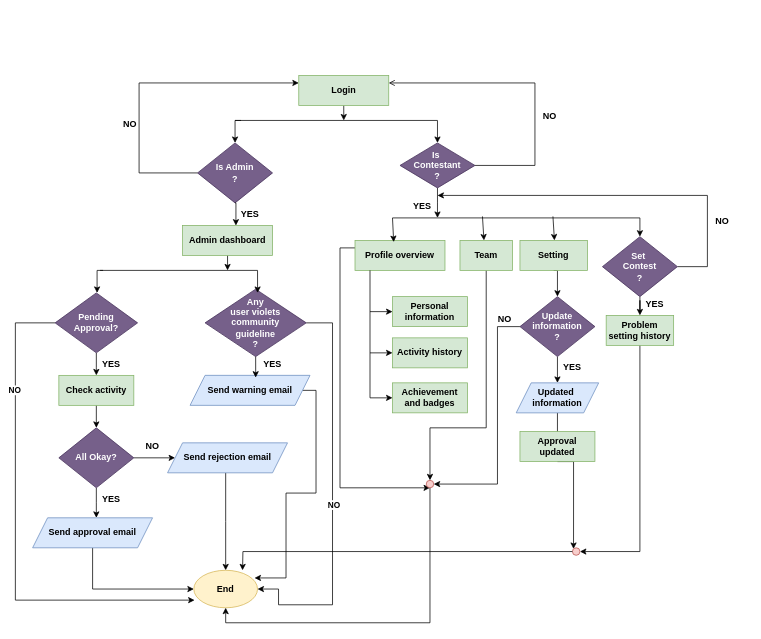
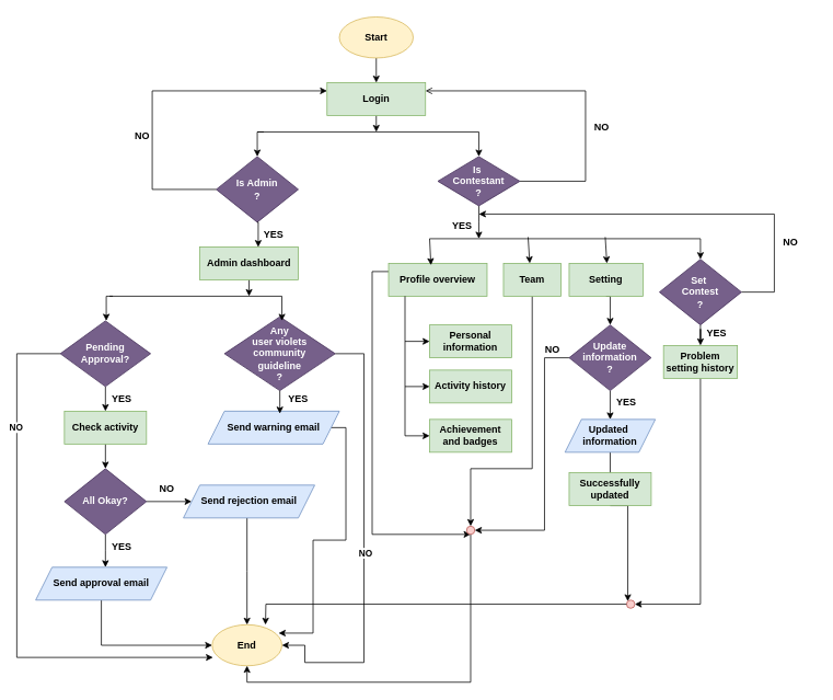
  <mxCell id="0" />
  <mxCell id="1" parent="0" />
+ <mxCell id="2" style="edgeStyle=orthogonalEdgeStyle;rounded=0;orthogonalLoop=1;jettySize=auto;html=1;exitX=0.5;exitY=1;exitDx=0;exitDy=0;entryX=0.5;entryY=0;entryDx=0;entryDy=0;" parent="1" source="3" target="5" edge="1"><mxGeometry relative="1" as="geometry" /></mxCell>
+ <mxCell id="3" value="&lt;b&gt;Start&lt;/b&gt;" style="ellipse;whiteSpace=wrap;html=1;fillColor=#fff2cc;strokeColor=#d6b656;" parent="1" vertex="1"><mxGeometry x="413" y="20" width="90" height="50" as="geometry" /></mxCell>
  <mxCell id="4" style="edgeStyle=orthogonalEdgeStyle;rounded=0;orthogonalLoop=1;jettySize=auto;html=1;exitX=0.5;exitY=1;exitDx=0;exitDy=0;" parent="1" source="5" edge="1"><mxGeometry relative="1" as="geometry"><mxPoint x="458" y="160" as="targetPoint" /></mxGeometry></mxCell>
  <mxCell id="5" value="&lt;b&gt;Login&lt;/b&gt;" style="rounded=0;whiteSpace=wrap;html=1;fillColor=#d5e8d4;strokeColor=#82b366;" parent="1" vertex="1"><mxGeometry x="398" y="100" width="120" height="40" as="geometry" /></mxCell>
  <mxCell id="6" value="" style="endArrow=none;html=1;rounded=0;" parent="1" edge="1"><mxGeometry width="50" height="50" relative="1" as="geometry"><mxPoint x="313" y="160" as="sourcePoint" /><mxPoint x="583" y="160" as="targetPoint" /></mxGeometry></mxCell>
  <mxCell id="7" value="&lt;div&gt;&lt;b style=&quot;background-color: initial;&quot;&gt;Is Admin&lt;/b&gt;&lt;br&gt;&lt;/div&gt;&lt;div&gt;&lt;b&gt;?&lt;/b&gt;&lt;/div&gt;" style="rhombus;whiteSpace=wrap;html=1;fillColor=#76608a;strokeColor=#432D57;fontColor=#ffffff;" parent="1" vertex="1"><mxGeometry x="263" y="190" width="100" height="80" as="geometry" /></mxCell>
  <mxCell id="8" style="edgeStyle=orthogonalEdgeStyle;rounded=0;orthogonalLoop=1;jettySize=auto;html=1;exitX=0.5;exitY=1;exitDx=0;exitDy=0;entryX=0.5;entryY=0;entryDx=0;entryDy=0;" parent="1" edge="1"><mxGeometry relative="1" as="geometry"><mxPoint x="321" y="160" as="sourcePoint" /><mxPoint x="313" y="190" as="targetPoint" /></mxGeometry></mxCell>
  <mxCell id="9" style="edgeStyle=orthogonalEdgeStyle;rounded=0;orthogonalLoop=1;jettySize=auto;html=1;exitX=0.5;exitY=1;exitDx=0;exitDy=0;" parent="1" source="11" edge="1"><mxGeometry relative="1" as="geometry"><mxPoint x="583" y="290" as="targetPoint" /></mxGeometry></mxCell>
  <mxCell id="10" style="edgeStyle=orthogonalEdgeStyle;rounded=0;orthogonalLoop=1;jettySize=auto;html=1;exitX=1;exitY=0.5;exitDx=0;exitDy=0;entryX=1;entryY=0.25;entryDx=0;entryDy=0;endArrow=open;" parent="1" source="11" target="5" edge="1"><mxGeometry relative="1" as="geometry"><Array as="points"><mxPoint x="713" y="220" /><mxPoint x="713" y="110" /></Array></mxGeometry></mxCell>
  <mxCell id="11" value="&lt;b&gt;Is&amp;nbsp;&lt;/b&gt;&lt;div&gt;&lt;b&gt;Contestant&lt;/b&gt;&lt;/div&gt;&lt;div&gt;&lt;b&gt;?&lt;/b&gt;&lt;/div&gt;" style="rhombus;whiteSpace=wrap;html=1;fillColor=#76608a;strokeColor=#432D57;fontColor=#ffffff;" parent="1" vertex="1"><mxGeometry x="533" y="190" width="100" height="60" as="geometry" /></mxCell>
  <mxCell id="12" value="" style="endArrow=classic;html=1;rounded=0;entryX=0.5;entryY=0;entryDx=0;entryDy=0;" parent="1" target="11" edge="1"><mxGeometry width="50" height="50" relative="1" as="geometry"><mxPoint x="583" y="160" as="sourcePoint" /><mxPoint x="633" y="110" as="targetPoint" /></mxGeometry></mxCell>
  <mxCell id="13" style="edgeStyle=orthogonalEdgeStyle;rounded=0;orthogonalLoop=1;jettySize=auto;html=1;" parent="1" source="14" edge="1"><mxGeometry relative="1" as="geometry"><mxPoint x="303" y="360" as="targetPoint" /></mxGeometry></mxCell>
  <mxCell id="14" value="&lt;b&gt;Admin dashboard&lt;/b&gt;" style="rounded=0;whiteSpace=wrap;html=1;fillColor=#d5e8d4;strokeColor=#82b366;" parent="1" vertex="1"><mxGeometry x="243" y="300" width="120" height="40" as="geometry" /></mxCell>
  <mxCell id="15" style="edgeStyle=orthogonalEdgeStyle;rounded=0;orthogonalLoop=1;jettySize=auto;html=1;exitX=0.5;exitY=1;exitDx=0;exitDy=0;entryX=0.593;entryY=0.005;entryDx=0;entryDy=0;entryPerimeter=0;" parent="1" source="7" target="14" edge="1"><mxGeometry relative="1" as="geometry" /></mxCell>
  <mxCell id="16" value="" style="endArrow=none;html=1;rounded=0;" parent="1" edge="1"><mxGeometry width="50" height="50" relative="1" as="geometry"><mxPoint x="133" y="360" as="sourcePoint" /><mxPoint x="343" y="360" as="targetPoint" /></mxGeometry></mxCell>
  <mxCell id="17" style="edgeStyle=orthogonalEdgeStyle;rounded=0;orthogonalLoop=1;jettySize=auto;html=1;entryX=0.5;entryY=0;entryDx=0;entryDy=0;" parent="1" source="20" edge="1"><mxGeometry relative="1" as="geometry"><mxPoint x="128" y="500" as="targetPoint" /></mxGeometry></mxCell>
  <mxCell id="18" style="edgeStyle=orthogonalEdgeStyle;rounded=0;orthogonalLoop=1;jettySize=auto;html=1;entryX=0.012;entryY=0.796;entryDx=0;entryDy=0;entryPerimeter=0;" edge="1" parent="1" source="20" target="34"><mxGeometry relative="1" as="geometry"><mxPoint x="11.8" y="819" as="targetPoint" /><Array as="points"><mxPoint x="20" y="430" /><mxPoint x="20" y="800" /></Array></mxGeometry></mxCell>
  <mxCell id="19" value="&lt;b&gt;NO&lt;/b&gt;" style="edgeLabel;html=1;align=center;verticalAlign=middle;resizable=0;points=[];" vertex="1" connectable="0" parent="18"><mxGeometry x="-0.571" y="-2" relative="1" as="geometry"><mxPoint as="offset" /></mxGeometry></mxCell>
  <mxCell id="20" value="&lt;div&gt;&lt;b&gt;Pending Approval?&lt;/b&gt;&lt;/div&gt;" style="rhombus;whiteSpace=wrap;html=1;fillColor=#76608a;strokeColor=#432D57;fontColor=#ffffff;" parent="1" vertex="1"><mxGeometry x="73" y="390" width="110" height="80" as="geometry" /></mxCell>
  <mxCell id="21" style="edgeStyle=orthogonalEdgeStyle;rounded=0;orthogonalLoop=1;jettySize=auto;html=1;exitX=0.5;exitY=1;exitDx=0;exitDy=0;entryX=0.5;entryY=0;entryDx=0;entryDy=0;" parent="1" edge="1"><mxGeometry relative="1" as="geometry"><mxPoint x="137" y="360" as="sourcePoint" /><mxPoint x="129" y="390" as="targetPoint" /></mxGeometry></mxCell>
  <mxCell id="22" style="edgeStyle=orthogonalEdgeStyle;rounded=0;orthogonalLoop=1;jettySize=auto;html=1;exitX=0.5;exitY=1;exitDx=0;exitDy=0;entryX=0.5;entryY=0;entryDx=0;entryDy=0;" parent="1" source="23" target="26" edge="1"><mxGeometry relative="1" as="geometry" /></mxCell>
  <mxCell id="23" value="&lt;b&gt;Check activity&lt;/b&gt;" style="rounded=0;whiteSpace=wrap;html=1;fillColor=#d5e8d4;strokeColor=#82b366;" parent="1" vertex="1"><mxGeometry x="78" y="500" width="100" height="40" as="geometry" /></mxCell>
  <mxCell id="24" style="edgeStyle=orthogonalEdgeStyle;rounded=0;orthogonalLoop=1;jettySize=auto;html=1;entryX=0.5;entryY=0;entryDx=0;entryDy=0;" parent="1" source="26" edge="1"><mxGeometry relative="1" as="geometry"><mxPoint x="128" y="690" as="targetPoint" /></mxGeometry></mxCell>
  <mxCell id="25" style="edgeStyle=orthogonalEdgeStyle;rounded=0;orthogonalLoop=1;jettySize=auto;html=1;exitX=1;exitY=0.5;exitDx=0;exitDy=0;entryX=0;entryY=0.5;entryDx=0;entryDy=0;" parent="1" source="26" target="33" edge="1"><mxGeometry relative="1" as="geometry" /></mxCell>
  <mxCell id="26" value="&lt;b&gt;All Okay?&lt;/b&gt;" style="rhombus;whiteSpace=wrap;html=1;fillColor=#76608a;strokeColor=#432D57;fontColor=#ffffff;" parent="1" vertex="1"><mxGeometry x="78" y="570" width="100" height="80" as="geometry" /></mxCell>
  <mxCell id="27" value="&lt;b&gt;YES&lt;/b&gt;" style="text;html=1;align=center;verticalAlign=middle;whiteSpace=wrap;rounded=0;" parent="1" vertex="1"><mxGeometry x="118" y="470" width="60" height="30" as="geometry" /></mxCell>
  <mxCell id="28" value="&lt;b&gt;YES&lt;/b&gt;" style="text;html=1;align=center;verticalAlign=middle;whiteSpace=wrap;rounded=0;" parent="1" vertex="1"><mxGeometry x="118" y="650" width="60" height="30" as="geometry" /></mxCell>
  <mxCell id="29" value="&lt;b&gt;NO&lt;/b&gt;" style="text;html=1;align=center;verticalAlign=middle;whiteSpace=wrap;rounded=0;" parent="1" vertex="1"><mxGeometry x="173" y="580" width="60" height="30" as="geometry" /></mxCell>
  <mxCell id="30" style="edgeStyle=orthogonalEdgeStyle;rounded=0;orthogonalLoop=1;jettySize=auto;html=1;entryX=0;entryY=0.5;entryDx=0;entryDy=0;" parent="1" source="31" target="34" edge="1"><mxGeometry relative="1" as="geometry"><Array as="points"><mxPoint x="123" y="785" /></Array></mxGeometry></mxCell>
  <mxCell id="31" value="&lt;b&gt;Send approval email&lt;/b&gt;" style="shape=parallelogram;perimeter=parallelogramPerimeter;whiteSpace=wrap;html=1;fixedSize=1;fillColor=#dae8fc;strokeColor=#6c8ebf;" parent="1" vertex="1"><mxGeometry x="43" y="690" width="160" height="40" as="geometry" /></mxCell>
  <mxCell id="32" style="edgeStyle=orthogonalEdgeStyle;rounded=0;orthogonalLoop=1;jettySize=auto;html=1;entryX=0.5;entryY=0;entryDx=0;entryDy=0;" parent="1" source="33" target="34" edge="1"><mxGeometry relative="1" as="geometry"><Array as="points"><mxPoint x="301" y="695" /></Array></mxGeometry></mxCell>
  <mxCell id="33" value="&lt;b&gt;Send rejection email&lt;/b&gt;" style="shape=parallelogram;perimeter=parallelogramPerimeter;whiteSpace=wrap;html=1;fixedSize=1;fillColor=#dae8fc;strokeColor=#6c8ebf;" parent="1" vertex="1"><mxGeometry x="223" y="590" width="160" height="40" as="geometry" /></mxCell>
  <mxCell id="34" value="&lt;b&gt;End&lt;/b&gt;" style="ellipse;whiteSpace=wrap;html=1;fillColor=#fff2cc;strokeColor=#d6b656;" parent="1" vertex="1"><mxGeometry x="258" y="760" width="85" height="50" as="geometry" /></mxCell>
  <mxCell id="35" style="edgeStyle=orthogonalEdgeStyle;rounded=0;orthogonalLoop=1;jettySize=auto;html=1;entryX=1;entryY=0.5;entryDx=0;entryDy=0;" edge="1" parent="1" source="37" target="34"><mxGeometry relative="1" as="geometry"><mxPoint x="441.4" y="809.4" as="targetPoint" /><Array as="points"><mxPoint x="443" y="430" /><mxPoint x="443" y="806" /><mxPoint x="371" y="806" /><mxPoint x="371" y="785" /></Array></mxGeometry></mxCell>
  <mxCell id="36" value="&lt;b&gt;NO&lt;/b&gt;" style="edgeLabel;html=1;align=center;verticalAlign=middle;resizable=0;points=[];" vertex="1" connectable="0" parent="35"><mxGeometry x="0.041" y="1" relative="1" as="geometry"><mxPoint as="offset" /></mxGeometry></mxCell>
  <mxCell id="37" value="&lt;div&gt;&lt;b style=&quot;background-color: initial;&quot;&gt;Any&lt;/b&gt;&lt;/div&gt;&lt;div&gt;&lt;b style=&quot;background-color: initial;&quot;&gt;user violets&lt;/b&gt;&lt;br&gt;&lt;/div&gt;&lt;div&gt;&lt;b&gt;community&lt;/b&gt;&lt;/div&gt;&lt;div&gt;&lt;b&gt;guideline&lt;/b&gt;&lt;/div&gt;&lt;div&gt;&lt;b&gt;?&lt;/b&gt;&lt;/div&gt;" style="rhombus;whiteSpace=wrap;html=1;fillColor=#76608a;strokeColor=#432D57;fontColor=#ffffff;" parent="1" vertex="1"><mxGeometry x="273" y="385" width="135" height="90" as="geometry" /></mxCell>
  <mxCell id="38" value="" style="endArrow=classic;html=1;rounded=0;entryX=0.519;entryY=0.056;entryDx=0;entryDy=0;entryPerimeter=0;" parent="1" target="37" edge="1"><mxGeometry width="50" height="50" relative="1" as="geometry"><mxPoint x="343" y="360" as="sourcePoint" /><mxPoint x="343" y="380" as="targetPoint" /></mxGeometry></mxCell>
  <mxCell id="39" style="edgeStyle=orthogonalEdgeStyle;rounded=0;orthogonalLoop=1;jettySize=auto;html=1;entryX=0.953;entryY=0.204;entryDx=0;entryDy=0;entryPerimeter=0;" edge="1" parent="1" source="40" target="34"><mxGeometry relative="1" as="geometry"><mxPoint x="380.6" y="774.2" as="targetPoint" /><Array as="points"><mxPoint x="421" y="520" /><mxPoint x="421" y="657" /><mxPoint x="381" y="657" /><mxPoint x="381" y="770" /></Array></mxGeometry></mxCell>
  <mxCell id="40" value="&lt;b&gt;Send warning email&lt;/b&gt;" style="shape=parallelogram;perimeter=parallelogramPerimeter;whiteSpace=wrap;html=1;fixedSize=1;fillColor=#dae8fc;strokeColor=#6c8ebf;" parent="1" vertex="1"><mxGeometry x="253" y="500" width="160" height="40" as="geometry" /></mxCell>
  <mxCell id="41" style="edgeStyle=orthogonalEdgeStyle;rounded=0;orthogonalLoop=1;jettySize=auto;html=1;exitX=0.5;exitY=1;exitDx=0;exitDy=0;entryX=0.547;entryY=0.075;entryDx=0;entryDy=0;entryPerimeter=0;" parent="1" source="37" target="40" edge="1"><mxGeometry relative="1" as="geometry" /></mxCell>
  <mxCell id="42" value="&lt;b&gt;YES&lt;/b&gt;" style="text;html=1;align=center;verticalAlign=middle;whiteSpace=wrap;rounded=0;" parent="1" vertex="1"><mxGeometry x="333" y="470" width="60" height="30" as="geometry" /></mxCell>
  <mxCell id="43" value="" style="endArrow=none;html=1;rounded=0;" parent="1" edge="1"><mxGeometry width="50" height="50" relative="1" as="geometry"><mxPoint x="523" y="290" as="sourcePoint" /><mxPoint x="853" y="290" as="targetPoint" /></mxGeometry></mxCell>
  <mxCell id="44" style="edgeStyle=orthogonalEdgeStyle;rounded=0;orthogonalLoop=1;jettySize=auto;html=1;exitX=0;exitY=0.25;exitDx=0;exitDy=0;entryX=0.5;entryY=1;entryDx=0;entryDy=0;" parent="1" source="45" target="71" edge="1"><mxGeometry relative="1" as="geometry"><Array as="points"><mxPoint x="453" y="330" /><mxPoint x="453" y="650" /></Array></mxGeometry></mxCell>
  <mxCell id="45" value="&lt;b&gt;Profile overview&lt;/b&gt;" style="rounded=0;whiteSpace=wrap;html=1;fillColor=#d5e8d4;strokeColor=#82b366;" parent="1" vertex="1"><mxGeometry x="473" y="320" width="120" height="40" as="geometry" /></mxCell>
  <mxCell id="46" style="edgeStyle=orthogonalEdgeStyle;rounded=0;orthogonalLoop=1;jettySize=auto;html=1;exitX=0;exitY=0.5;exitDx=0;exitDy=0;entryX=0;entryY=0.25;entryDx=0;entryDy=0;" parent="1" source="7" target="5" edge="1"><mxGeometry relative="1" as="geometry"><mxPoint x="184.464" y="226.464" as="sourcePoint" /><Array as="points"><mxPoint x="185" y="230" /><mxPoint x="185" y="110" /></Array></mxGeometry></mxCell>
  <mxCell id="47" value="&lt;b&gt;YES&lt;/b&gt;" style="text;html=1;align=center;verticalAlign=middle;whiteSpace=wrap;rounded=0;" parent="1" vertex="1"><mxGeometry x="303" y="270" width="60" height="30" as="geometry" /></mxCell>
  <mxCell id="48" style="edgeStyle=orthogonalEdgeStyle;rounded=0;orthogonalLoop=1;jettySize=auto;html=1;exitX=0.5;exitY=1;exitDx=0;exitDy=0;entryX=0.5;entryY=0;entryDx=0;entryDy=0;" parent="1" source="49" target="71" edge="1"><mxGeometry relative="1" as="geometry"><Array as="points"><mxPoint x="648" y="570" /><mxPoint x="573" y="570" /></Array></mxGeometry></mxCell>
  <mxCell id="49" value="&lt;b&gt;Team&lt;/b&gt;" style="rounded=0;whiteSpace=wrap;html=1;fillColor=#d5e8d4;strokeColor=#82b366;" parent="1" vertex="1"><mxGeometry x="613" y="320" width="70" height="40" as="geometry" /></mxCell>
  <mxCell id="50" style="edgeStyle=orthogonalEdgeStyle;rounded=0;orthogonalLoop=1;jettySize=auto;html=1;exitX=0.5;exitY=1;exitDx=0;exitDy=0;entryX=0.5;entryY=0;entryDx=0;entryDy=0;" parent="1" source="51" target="74" edge="1"><mxGeometry relative="1" as="geometry" /></mxCell>
  <mxCell id="51" value="&lt;b&gt;Setting&lt;/b&gt;" style="rounded=0;whiteSpace=wrap;html=1;fillColor=#d5e8d4;strokeColor=#82b366;" parent="1" vertex="1"><mxGeometry x="693" y="320" width="90" height="40" as="geometry" /></mxCell>
  <mxCell id="52" value="" style="endArrow=classic;html=1;rounded=0;entryX=0.43;entryY=0.055;entryDx=0;entryDy=0;entryPerimeter=0;" parent="1" target="45" edge="1"><mxGeometry width="50" height="50" relative="1" as="geometry"><mxPoint x="523" y="290" as="sourcePoint" /><mxPoint x="573" y="240" as="targetPoint" /></mxGeometry></mxCell>
  <mxCell id="53" value="" style="endArrow=classic;html=1;rounded=0;entryX=0.43;entryY=0.055;entryDx=0;entryDy=0;entryPerimeter=0;" parent="1" edge="1"><mxGeometry width="50" height="50" relative="1" as="geometry"><mxPoint x="643" y="288" as="sourcePoint" /><mxPoint x="645" y="320" as="targetPoint" /></mxGeometry></mxCell>
  <mxCell id="54" value="" style="endArrow=classic;html=1;rounded=0;entryX=0.43;entryY=0.055;entryDx=0;entryDy=0;entryPerimeter=0;" parent="1" edge="1"><mxGeometry width="50" height="50" relative="1" as="geometry"><mxPoint x="737" y="288" as="sourcePoint" /><mxPoint x="739" y="320" as="targetPoint" /></mxGeometry></mxCell>
  <mxCell id="55" style="edgeStyle=orthogonalEdgeStyle;rounded=0;orthogonalLoop=1;jettySize=auto;html=1;entryX=0.5;entryY=0;entryDx=0;entryDy=0;" parent="1" source="57" target="60" edge="1"><mxGeometry relative="1" as="geometry" /></mxCell>
  <mxCell id="56" style="edgeStyle=orthogonalEdgeStyle;rounded=0;orthogonalLoop=1;jettySize=auto;html=1;exitX=1;exitY=0.5;exitDx=0;exitDy=0;entryX=0;entryY=0;entryDx=0;entryDy=0;" parent="1" source="57" edge="1"><mxGeometry relative="1" as="geometry"><mxPoint x="583" y="260" as="targetPoint" /><Array as="points"><mxPoint x="943" y="355" /><mxPoint x="943" y="260" /></Array></mxGeometry></mxCell>
  <mxCell id="57" value="&lt;div&gt;&lt;b style=&quot;background-color: initial;&quot;&gt;Set&amp;nbsp;&lt;/b&gt;&lt;/div&gt;&lt;div&gt;&lt;b style=&quot;background-color: initial;&quot;&gt;Contest&lt;/b&gt;&lt;br&gt;&lt;/div&gt;&lt;div&gt;&lt;b&gt;?&lt;/b&gt;&lt;/div&gt;" style="rhombus;whiteSpace=wrap;html=1;fillColor=#76608a;strokeColor=#432D57;fontColor=#ffffff;" parent="1" vertex="1"><mxGeometry x="803" y="315" width="100" height="80" as="geometry" /></mxCell>
  <mxCell id="58" value="" style="endArrow=classic;html=1;rounded=0;entryX=0.5;entryY=0;entryDx=0;entryDy=0;" parent="1" target="57" edge="1"><mxGeometry width="50" height="50" relative="1" as="geometry"><mxPoint x="853" y="290" as="sourcePoint" /><mxPoint x="903" y="240" as="targetPoint" /></mxGeometry></mxCell>
  <mxCell id="59" style="edgeStyle=orthogonalEdgeStyle;rounded=0;orthogonalLoop=1;jettySize=auto;html=1;exitX=0.5;exitY=1;exitDx=0;exitDy=0;entryX=1;entryY=0.5;entryDx=0;entryDy=0;" parent="1" source="60" target="79" edge="1"><mxGeometry relative="1" as="geometry" /></mxCell>
  <mxCell id="60" value="&lt;b&gt;Problem setting history&lt;/b&gt;" style="rounded=0;whiteSpace=wrap;html=1;fillColor=#d5e8d4;strokeColor=#82b366;" parent="1" vertex="1"><mxGeometry x="808" y="420" width="90" height="40" as="geometry" /></mxCell>
  <mxCell id="61" value="&lt;b&gt;YES&lt;/b&gt;" style="text;html=1;align=center;verticalAlign=middle;whiteSpace=wrap;rounded=0;" parent="1" vertex="1"><mxGeometry x="843" y="390" width="60" height="30" as="geometry" /></mxCell>
  <mxCell id="62" value="&lt;b&gt;NO&lt;/b&gt;" style="text;html=1;align=center;verticalAlign=middle;whiteSpace=wrap;rounded=0;" parent="1" vertex="1"><mxGeometry x="933" y="280" width="60" height="30" as="geometry" /></mxCell>
  <mxCell id="63" value="&lt;b&gt;Personal information&lt;/b&gt;" style="rounded=0;whiteSpace=wrap;html=1;fillColor=#d5e8d4;strokeColor=#82b366;" parent="1" vertex="1"><mxGeometry x="523" y="395" width="100" height="40" as="geometry" /></mxCell>
  <mxCell id="64" value="&lt;b&gt;Activity history&lt;/b&gt;" style="rounded=0;whiteSpace=wrap;html=1;fillColor=#d5e8d4;strokeColor=#82b366;" parent="1" vertex="1"><mxGeometry x="523" y="450" width="100" height="40" as="geometry" /></mxCell>
  <mxCell id="65" value="&lt;b&gt;Achievement and badges&lt;/b&gt;" style="rounded=0;whiteSpace=wrap;html=1;fillColor=#d5e8d4;strokeColor=#82b366;" parent="1" vertex="1"><mxGeometry x="523" y="510" width="100" height="40" as="geometry" /></mxCell>
  <mxCell id="66" value="" style="endArrow=none;html=1;rounded=0;" parent="1" edge="1"><mxGeometry width="50" height="50" relative="1" as="geometry"><mxPoint x="493" y="530" as="sourcePoint" /><mxPoint x="493" y="360" as="targetPoint" /></mxGeometry></mxCell>
  <mxCell id="67" value="" style="endArrow=classic;html=1;rounded=0;entryX=0;entryY=0.5;entryDx=0;entryDy=0;" parent="1" target="64" edge="1"><mxGeometry width="50" height="50" relative="1" as="geometry"><mxPoint x="493" y="470" as="sourcePoint" /><mxPoint x="543" y="420" as="targetPoint" /></mxGeometry></mxCell>
  <mxCell id="68" value="" style="endArrow=classic;html=1;rounded=0;entryX=0;entryY=0.5;entryDx=0;entryDy=0;" parent="1" target="65" edge="1"><mxGeometry width="50" height="50" relative="1" as="geometry"><mxPoint x="493" y="530" as="sourcePoint" /><mxPoint x="543" y="480" as="targetPoint" /></mxGeometry></mxCell>
  <mxCell id="69" value="" style="endArrow=classic;html=1;rounded=0;entryX=0;entryY=0.5;entryDx=0;entryDy=0;" parent="1" target="63" edge="1"><mxGeometry width="50" height="50" relative="1" as="geometry"><mxPoint x="493" y="415" as="sourcePoint" /><mxPoint x="543" y="370" as="targetPoint" /></mxGeometry></mxCell>
  <mxCell id="70" style="edgeStyle=orthogonalEdgeStyle;rounded=0;orthogonalLoop=1;jettySize=auto;html=1;entryX=0.5;entryY=1;entryDx=0;entryDy=0;" parent="1" source="71" target="34" edge="1"><mxGeometry relative="1" as="geometry"><Array as="points"><mxPoint x="573" y="830" /><mxPoint x="301" y="830" /></Array></mxGeometry></mxCell>
  <mxCell id="71" value="" style="ellipse;whiteSpace=wrap;html=1;aspect=fixed;fillColor=#f8cecc;strokeColor=#b85450;" parent="1" vertex="1"><mxGeometry x="568" y="640" width="10" height="10" as="geometry" /></mxCell>
  <mxCell id="72" style="edgeStyle=orthogonalEdgeStyle;rounded=0;orthogonalLoop=1;jettySize=auto;html=1;exitX=0.5;exitY=1;exitDx=0;exitDy=0;entryX=0.5;entryY=0;entryDx=0;entryDy=0;" parent="1" source="74" target="76" edge="1"><mxGeometry relative="1" as="geometry" /></mxCell>
  <mxCell id="73" style="edgeStyle=orthogonalEdgeStyle;rounded=0;orthogonalLoop=1;jettySize=auto;html=1;exitX=0;exitY=0.5;exitDx=0;exitDy=0;entryX=1;entryY=0.5;entryDx=0;entryDy=0;" parent="1" source="74" target="71" edge="1"><mxGeometry relative="1" as="geometry"><Array as="points"><mxPoint x="663" y="435" /><mxPoint x="663" y="645" /></Array></mxGeometry></mxCell>
  <mxCell id="74" value="&lt;div&gt;&lt;b&gt;Update information&lt;/b&gt;&lt;/div&gt;&lt;div&gt;&lt;b&gt;?&lt;/b&gt;&lt;/div&gt;" style="rhombus;whiteSpace=wrap;html=1;fillColor=#76608a;strokeColor=#432D57;fontColor=#ffffff;" parent="1" vertex="1"><mxGeometry x="693" y="395" width="100" height="80" as="geometry" /></mxCell>
  <mxCell id="75" style="edgeStyle=orthogonalEdgeStyle;rounded=0;orthogonalLoop=1;jettySize=auto;html=1;exitX=0.5;exitY=1;exitDx=0;exitDy=0;entryX=0.5;entryY=0;entryDx=0;entryDy=0;endArrow=none;" parent="1" source="76" target="78" edge="1"><mxGeometry relative="1" as="geometry" /></mxCell>
  <mxCell id="76" value="&lt;b&gt;Updated&amp;nbsp;&lt;/b&gt;&lt;div&gt;&lt;b&gt;information&lt;/b&gt;&lt;/div&gt;" style="shape=parallelogram;perimeter=parallelogramPerimeter;whiteSpace=wrap;html=1;fixedSize=1;fillColor=#dae8fc;strokeColor=#6c8ebf;" parent="1" vertex="1"><mxGeometry x="688" y="510" width="110" height="40" as="geometry" /></mxCell>
  <mxCell id="77" style="edgeStyle=orthogonalEdgeStyle;rounded=0;orthogonalLoop=1;jettySize=auto;html=1;exitX=0.5;exitY=1;exitDx=0;exitDy=0;entryX=0;entryY=0;entryDx=0;entryDy=0;" parent="1" source="78" target="79" edge="1"><mxGeometry relative="1" as="geometry"><Array as="points"><mxPoint x="764" y="615" /></Array></mxGeometry></mxCell>
- <mxCell id="78" value="&lt;b&gt;Approval&lt;/b&gt;&lt;div&gt;&lt;b&gt;updated&lt;/b&gt;&lt;/div&gt;" style="rounded=0;whiteSpace=wrap;html=1;fillColor=#d5e8d4;strokeColor=#82b366;" parent="1" vertex="1"><mxGeometry x="693" y="575" width="100" height="40" as="geometry" /></mxCell>
+ <mxCell id="78" value="&lt;b&gt;Successfully&lt;/b&gt;&lt;div&gt;&lt;b&gt;updated&lt;/b&gt;&lt;/div&gt;" style="rounded=0;whiteSpace=wrap;html=1;fillColor=#d5e8d4;strokeColor=#82b366;" parent="1" vertex="1"><mxGeometry x="693" y="575" width="100" height="40" as="geometry" /></mxCell>
  <mxCell id="79" value="" style="ellipse;whiteSpace=wrap;html=1;aspect=fixed;fillColor=#f8cecc;strokeColor=#b85450;" parent="1" vertex="1"><mxGeometry x="763" y="730" width="10" height="10" as="geometry" /></mxCell>
  <mxCell id="80" style="edgeStyle=orthogonalEdgeStyle;rounded=0;orthogonalLoop=1;jettySize=auto;html=1;" parent="1" source="79" edge="1"><mxGeometry relative="1" as="geometry"><mxPoint x="323" y="760" as="targetPoint" /></mxGeometry></mxCell>
  <mxCell id="81" value="&lt;b&gt;YES&lt;/b&gt;" style="text;html=1;align=center;verticalAlign=middle;whiteSpace=wrap;rounded=0;" parent="1" vertex="1"><mxGeometry x="533" y="260" width="60" height="30" as="geometry" /></mxCell>
  <mxCell id="82" value="&lt;b&gt;NO&lt;/b&gt;" style="text;html=1;align=center;verticalAlign=middle;whiteSpace=wrap;rounded=0;" parent="1" vertex="1"><mxGeometry x="143" y="150" width="60" height="30" as="geometry" /></mxCell>
  <mxCell id="83" value="&lt;b&gt;NO&lt;/b&gt;" style="text;html=1;align=center;verticalAlign=middle;whiteSpace=wrap;rounded=0;" parent="1" vertex="1"><mxGeometry x="703" y="140" width="60" height="30" as="geometry" /></mxCell>
  <mxCell id="84" value="&lt;b&gt;YES&lt;/b&gt;" style="text;html=1;align=center;verticalAlign=middle;whiteSpace=wrap;rounded=0;" parent="1" vertex="1"><mxGeometry x="733" y="475" width="60" height="30" as="geometry" /></mxCell>
  <mxCell id="85" value="&lt;b&gt;NO&lt;/b&gt;" style="text;html=1;align=center;verticalAlign=middle;whiteSpace=wrap;rounded=0;" parent="1" vertex="1"><mxGeometry x="643" y="410" width="60" height="30" as="geometry" /></mxCell>
